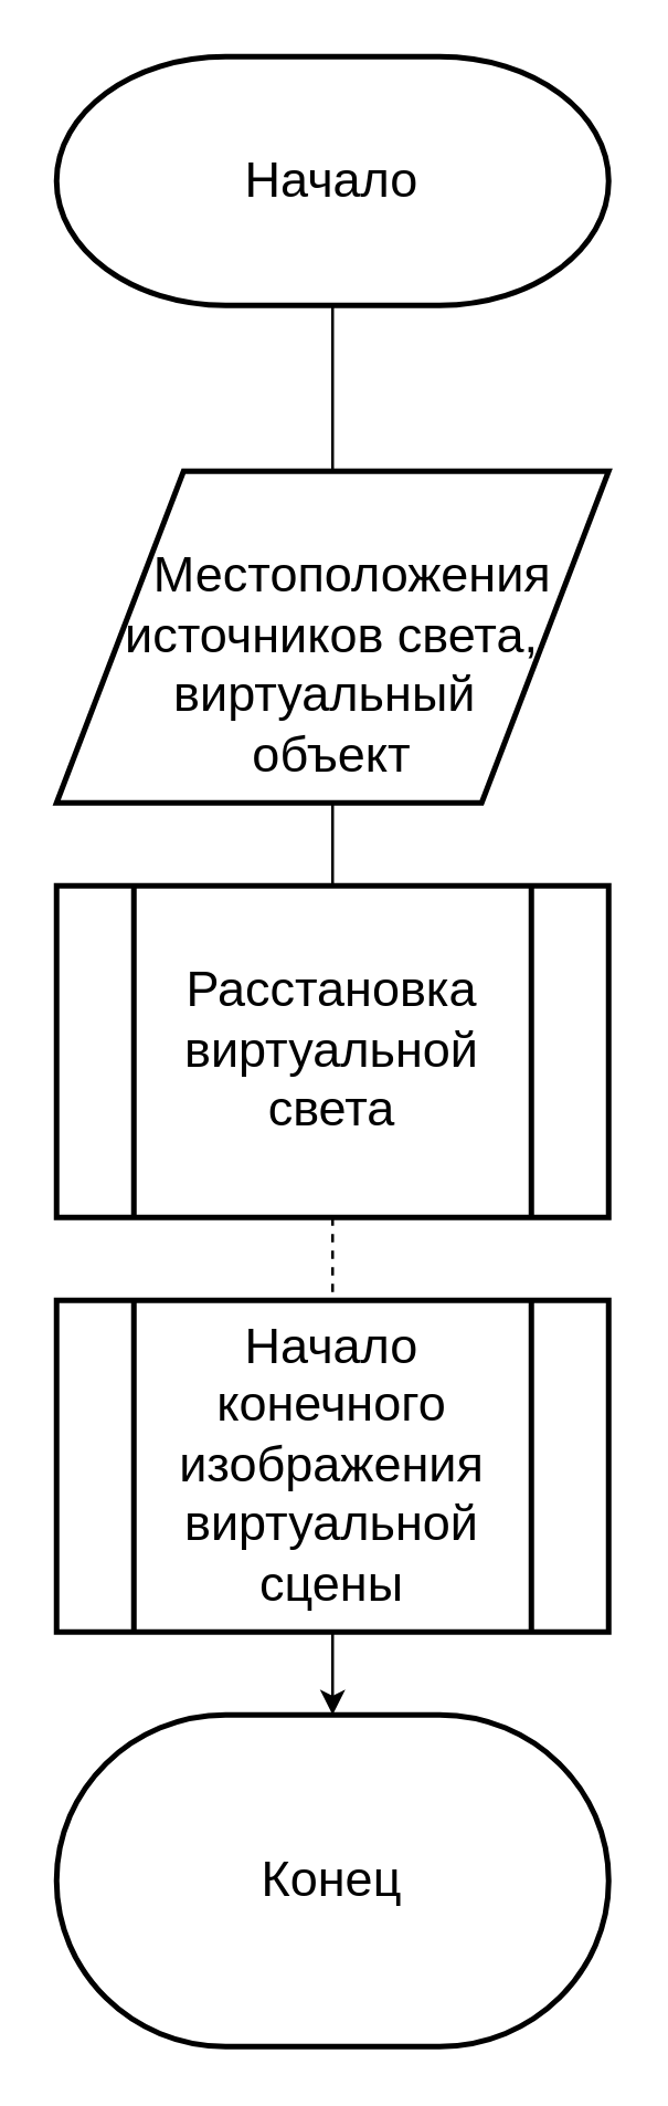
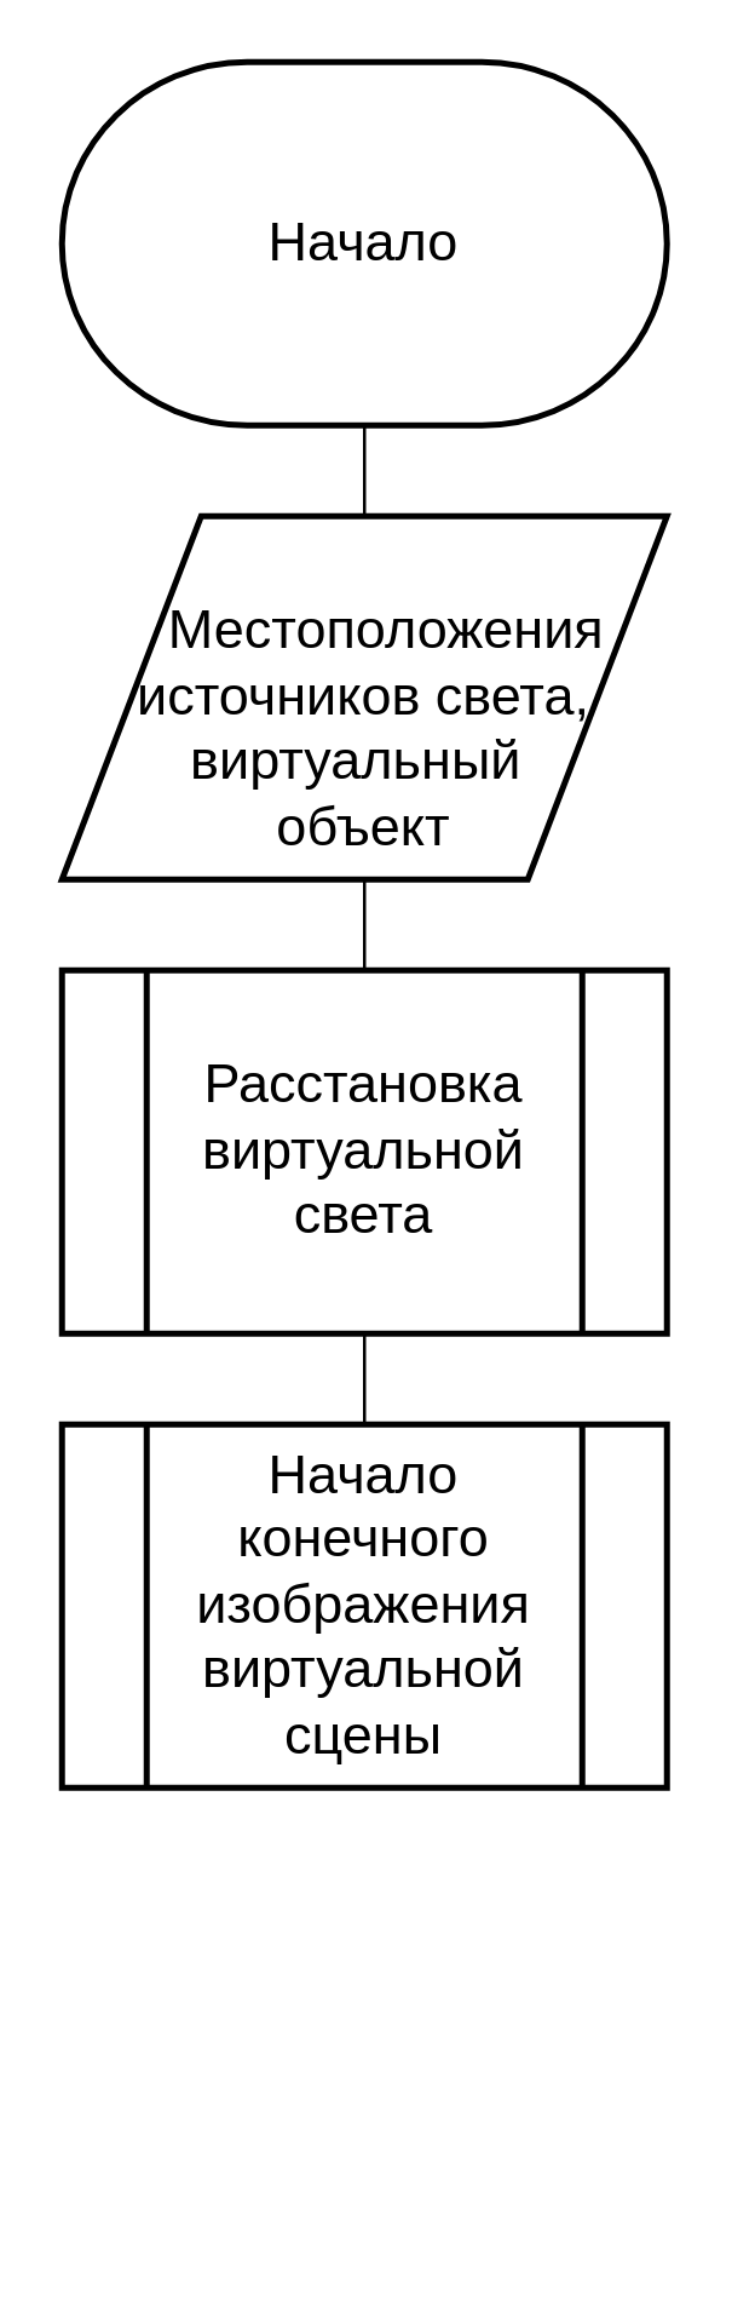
  <mxCell id="0" />
  <mxCell id="1" parent="0" />
  <mxCell id="2" style="edgeStyle=orthogonalEdgeStyle;rounded=0;orthogonalLoop=1;jettySize=auto;html=1;exitX=0.5;exitY=1;exitDx=0;exitDy=0;exitPerimeter=0;entryX=0.5;entryY=0;entryDx=0;entryDy=0;endArrow=none;endFill=0;" parent="1" source="3" target="6" edge="1"><mxGeometry relative="1" as="geometry" /></mxCell>
- <mxCell id="3" value="Начало" style="strokeWidth=2;html=1;shape=mxgraph.flowchart.terminator;whiteSpace=wrap;fontSize=18;" parent="1" vertex="1"><mxGeometry x="20" y="20" width="200" height="90" as="geometry" /></mxCell>
- <mxCell id="4" value="Конец" style="strokeWidth=2;html=1;shape=mxgraph.flowchart.terminator;whiteSpace=wrap;fontSize=18;" parent="1" vertex="1"><mxGeometry x="20" y="620" width="200" height="120" as="geometry" /></mxCell>
+ <mxCell id="3" value="Начало" style="strokeWidth=2;html=1;shape=mxgraph.flowchart.terminator;whiteSpace=wrap;fontSize=18;" parent="1" vertex="1"><mxGeometry x="20" y="20" width="200" height="120" as="geometry" /></mxCell>
  <mxCell id="5" style="edgeStyle=orthogonalEdgeStyle;rounded=0;orthogonalLoop=1;jettySize=auto;html=1;exitX=0.5;exitY=1;exitDx=0;exitDy=0;entryX=0.5;entryY=0;entryDx=0;entryDy=0;endArrow=none;endFill=0;" parent="1" source="6" target="8" edge="1"><mxGeometry relative="1" as="geometry" /></mxCell>
  <mxCell id="6" value="&amp;nbsp; &amp;nbsp;&lt;br&gt;&amp;nbsp; &amp;nbsp;Местоположения источников света, &lt;br&gt;виртуальный&amp;nbsp;&lt;br style=&quot;font-size: 18px;&quot;&gt;объект" style="shape=parallelogram;html=1;strokeWidth=2;perimeter=parallelogramPerimeter;whiteSpace=wrap;rounded=0;arcSize=12;size=0.23;fontSize=18;" parent="1" vertex="1"><mxGeometry x="20" y="170" width="200" height="120" as="geometry" /></mxCell>
- <mxCell id="7" style="edgeStyle=orthogonalEdgeStyle;rounded=0;orthogonalLoop=1;jettySize=auto;html=1;exitX=0.5;exitY=1;exitDx=0;exitDy=0;entryX=0.5;entryY=0;entryDx=0;entryDy=0;endArrow=none;endFill=0;dashed=1;" parent="1" source="8" target="10" edge="1"><mxGeometry relative="1" as="geometry"><mxPoint x="120" y="470" as="targetPoint" /></mxGeometry></mxCell>
+ <mxCell id="7" style="edgeStyle=orthogonalEdgeStyle;rounded=0;orthogonalLoop=1;jettySize=auto;html=1;exitX=0.5;exitY=1;exitDx=0;exitDy=0;entryX=0.5;entryY=0;entryDx=0;entryDy=0;endArrow=none;endFill=0;" parent="1" source="8" target="10" edge="1"><mxGeometry relative="1" as="geometry"><mxPoint x="120" y="470" as="targetPoint" /></mxGeometry></mxCell>
  <mxCell id="8" value="Расстановка виртуальной света" style="verticalLabelPosition=middle;verticalAlign=middle;html=1;shape=process;whiteSpace=wrap;rounded=0;size=0.14;arcSize=6;strokeWidth=2;labelPosition=center;align=center;fontSize=18;" parent="1" vertex="1"><mxGeometry x="20" y="320" width="200" height="120" as="geometry" /></mxCell>
- <mxCell id="9" style="edgeStyle=orthogonalEdgeStyle;rounded=0;orthogonalLoop=1;jettySize=auto;html=1;exitX=0.5;exitY=1;exitDx=0;exitDy=0;entryX=0.5;entryY=0;entryDx=0;entryDy=0;entryPerimeter=0;" parent="1" source="10" target="4" edge="1"><mxGeometry relative="1" as="geometry" /></mxCell>
  <mxCell id="10" value="Начало конечного изображения виртуальной сцены" style="verticalLabelPosition=middle;verticalAlign=middle;html=1;shape=process;whiteSpace=wrap;rounded=0;size=0.14;arcSize=6;strokeWidth=2;labelPosition=center;align=center;fontSize=18;" parent="1" vertex="1"><mxGeometry x="20" y="470" width="200" height="120" as="geometry" /></mxCell>
